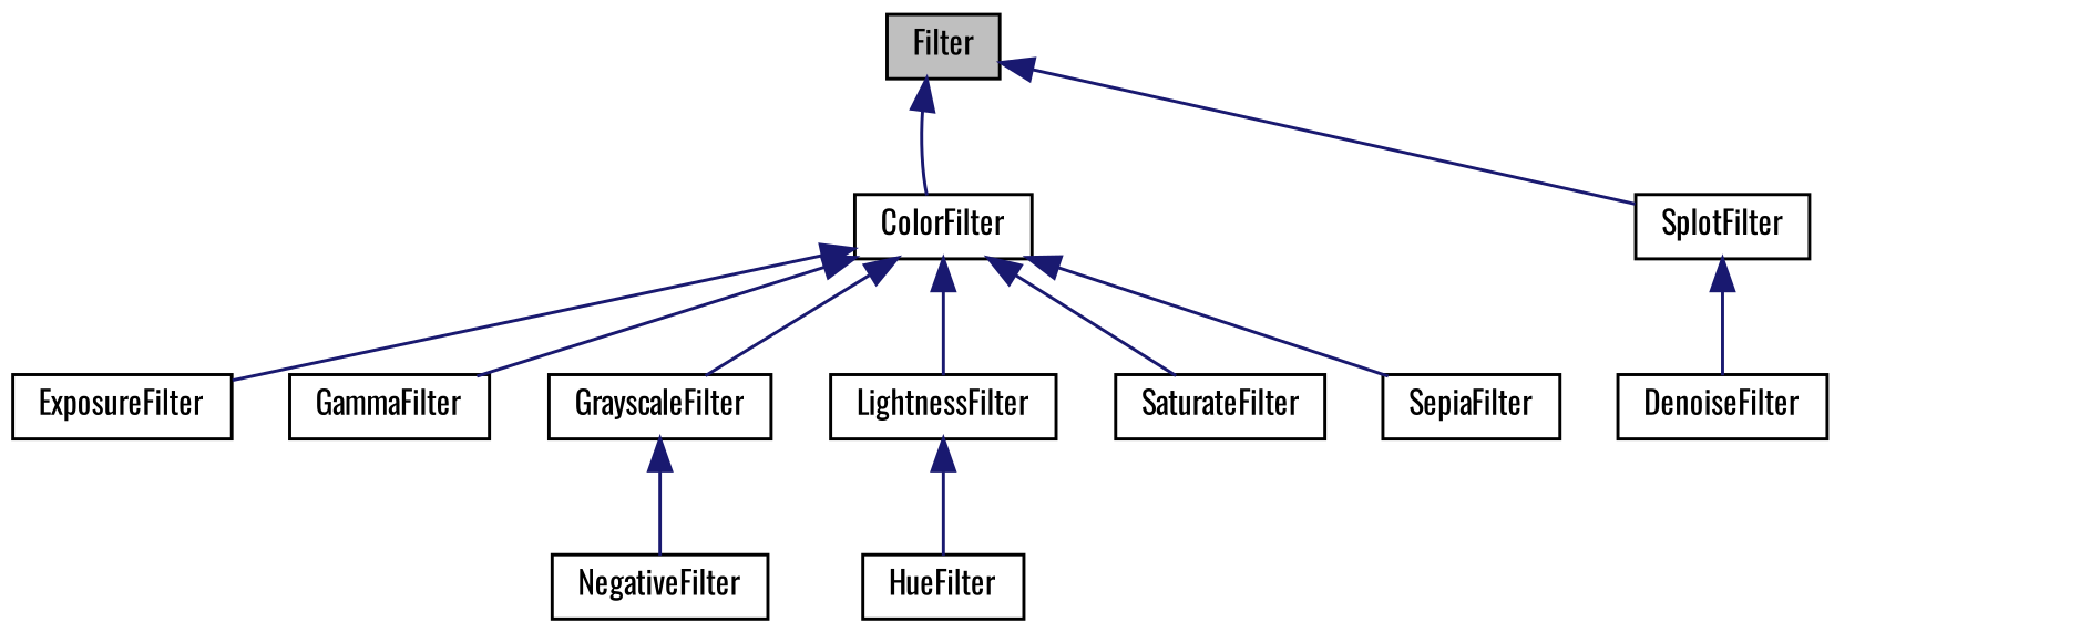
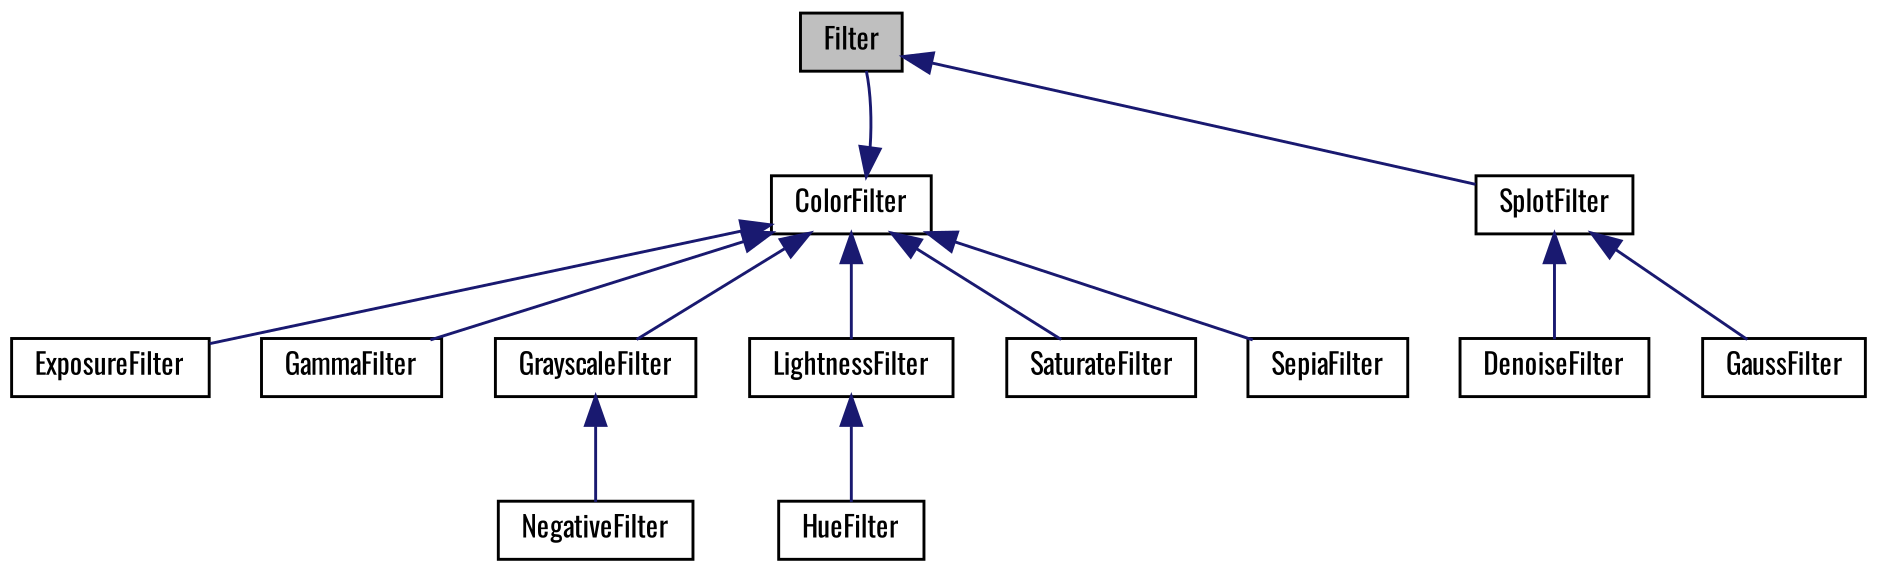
  digraph {
    fontname=Oswald
    rankdir=TB
    node [color=black fillcolor=white fontname=Oswald fontsize=10 shape=record style=filled]
    edge [color=midnightblue dir=back fontname=Oswald fontsize=10 labelfontname=Helvetica labelfontsize=10 style=solid]
    n1 [fillcolor=grey75 fontcolor=black height=0.2 label=Filter width=0.4]
    n2 [height=0.2 label=ColorFilter width=0.4]
    n3 [height=0.2 label=SplotFilter width=0.4]
    n4 [height=0.2 label=ExposureFilter width=0.4]
    n5 [height=0.2 label=GammaFilter width=0.4]
    n6 [height=0.2 label=GrayscaleFilter width=0.4]
    n7 [height=0.2 label=LightnessFilter width=0.4]
    n8 [height=0.2 label=SaturateFilter width=0.4]
    n9 [height=0.2 label=SepiaFilter width=0.4]
    n10 [height=0.2 label=DenoiseFilter width=0.4]
+   n11 [height=0.2 label=GaussFilter width=0.4]
    n12 [height=0.2 label=NegativeFilter width=0.4]
    n13 [height=0.2 label=HueFilter width=0.4]
-   n1 -> n2
+   n2 -> n1
    n1 -> n3
    n2 -> n4
    n2 -> n5
    n2 -> n6
    n2 -> n7
    n2 -> n8
    n2 -> n9
    n3 -> n10
+   n3 -> n11
    n6 -> n12
    n7 -> n13
  }
